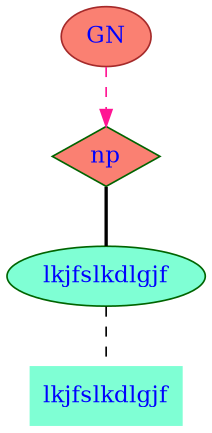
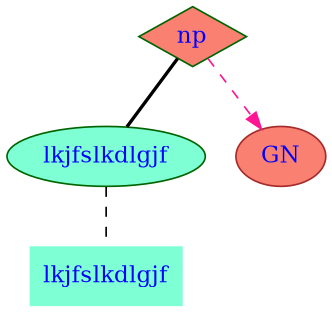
  digraph {
    node [fillcolor=aquamarine fontcolor=blue style=filled color=darkgreen]
    edge [arrowhead=none color=black fontcolor=blue minlen=1 style=dashed]
    n1 [height=0.50 label=lkjfslkdlgjf shape=plaintext width=1.17]
    n2 [height=0.50 label=lkjfslkdlgjf shape=ellipse width=1.61]
    n3 [fillcolor=salmon height=0.50 label=np shape=diamond width=0.75]
    n4 [arrowhead=doubleoctagon color=brown fillcolor=salmon height=0.50 label=GN width=0.75]
    n2 -> n1
    n3 -> n2 [style=bold]
-   n4 -> n3 [color=deeppink shape=normal arrowhead=""]
+   n3 -> n4 [color=deeppink shape=normal arrowhead=""]
  }
